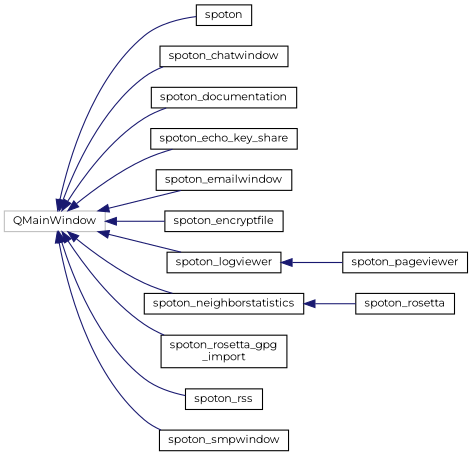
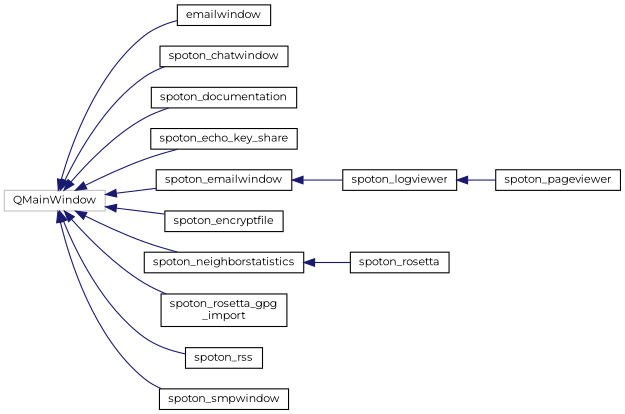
  digraph {
    fontname=Montserrat
    rankdir=LR
    node [color=black fillcolor=white fontname=Montserrat fontsize=10 shape=record style=filled]
    edge [color=midnightblue dir=back fontname=Montserrat fontsize=10 labelfontname=Helvetica labelfontsize=10 style=solid]
    n1 [color=grey75 height=0.2 label=QMainWindow width=0.4]
-   n2 [height=0.2 label=spoton width=0.4]
+   n2 [height=0.2 label=emailwindow width=0.4]
    n3 [height=0.2 label=spoton_chatwindow width=0.4]
    n4 [height=0.2 label=spoton_documentation width=0.4]
    n5 [height=0.2 label=spoton_echo_key_share width=0.4]
    n6 [height=0.2 label=spoton_emailwindow width=0.4]
    n7 [height=0.2 label=spoton_encryptfile width=0.4]
    n8 [height=0.2 label=spoton_logviewer width=0.4]
    n9 [height=0.2 label=spoton_neighborstatistics width=0.4]
    n10 [height=0.2 label="spoton_rosetta_gpg\l_import" width=0.4]
    n11 [height=0.2 label=spoton_rss width=0.4]
    n12 [height=0.2 label=spoton_smpwindow width=0.4]
    n13 [height=0.2 label=spoton_pageviewer width=0.4]
    n14 [height=0.2 label=spoton_rosetta width=0.4]
    n1 -> n2
    n1 -> n3
    n1 -> n4
    n1 -> n5
    n1 -> n6
    n1 -> n7
-   n1 -> n8
+   n6 -> n8
    n1 -> n9
    n1 -> n10
    n1 -> n11
    n1 -> n12
    n8 -> n13
    n9 -> n14
  }
